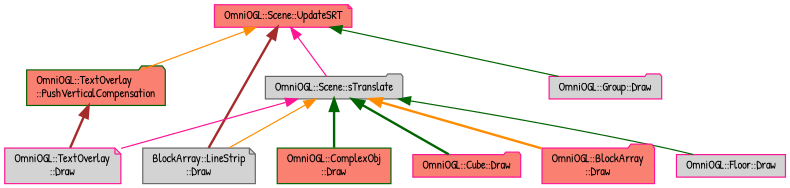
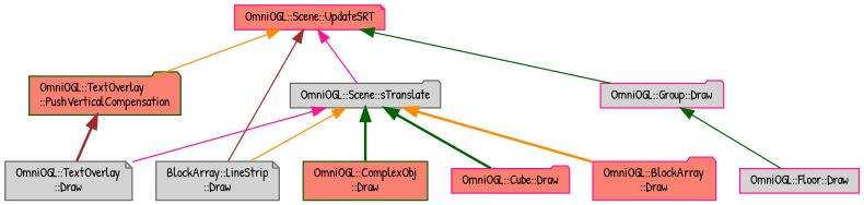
  digraph {
    fontname="Patrick Hand"
    rankdir=TB
    node [color=deeppink fillcolor=salmon fontname="Patrick Hand" fontsize=10 shape=folder style=filled]
    edge [color=darkgreen dir=back fontname="Patrick Hand" fontsize=10 labelfontname=Helvetica labelfontsize=10 style=solid]
    n1 [fontcolor=black height=0.2 label="OmniOGL::Scene::UpdateSRT" shape=note width=0.4]
    n2 [color=darkgreen height=0.2 label="OmniOGL::TextOverlay\l::PushVerticalCompensation" width=0.4]
    n3 [color=gray40 fillcolor=lightgrey height=0.2 label="BlockArray::LineStrip\l::Draw" shape=note width=0.4]
    n4 [fillcolor=lightgrey height=0.2 label="OmniOGL::Group::Draw" width=0.4]
    n5 [color=gray40 fillcolor=lightgrey height=0.2 label="OmniOGL::Scene::sTranslate" width=0.4]
-   n6 [fillcolor=lightgrey height=0.2 label="OmniOGL::TextOverlay\l::Draw" shape=note width=0.4]
+   n6 [color=gray40 fillcolor=lightgrey height=0.2 label="OmniOGL::TextOverlay\l::Draw" shape=note width=0.4]
    n7 [color=darkgreen height=0.2 label="OmniOGL::ComplexObj\l::Draw" shape=box width=0.4]
    n8 [height=0.2 label="OmniOGL::Cube::Draw" width=0.4]
    n9 [fillcolor=lightgrey height=0.2 label="OmniOGL::Floor::Draw" shape=box width=0.4]
    n10 [height=0.2 label="OmniOGL::BlockArray\l::Draw" width=0.4]
    n1 -> n2 [color=darkorange]
-   n1 -> n3 [color=brown style=bold]
+   n1 -> n3 [color=brown]
    n1 -> n4
    n1 -> n5 [color=deeppink]
    n2 -> n6 [color=brown style=bold]
    n5 -> n3 [color=darkorange]
    n5 -> n6 [color=deeppink]
    n5 -> n7 [style=bold]
    n5 -> n8 [style=bold]
-   n5 -> n9
+   n4 -> n9
    n5 -> n10 [color=darkorange style=bold]
  }
